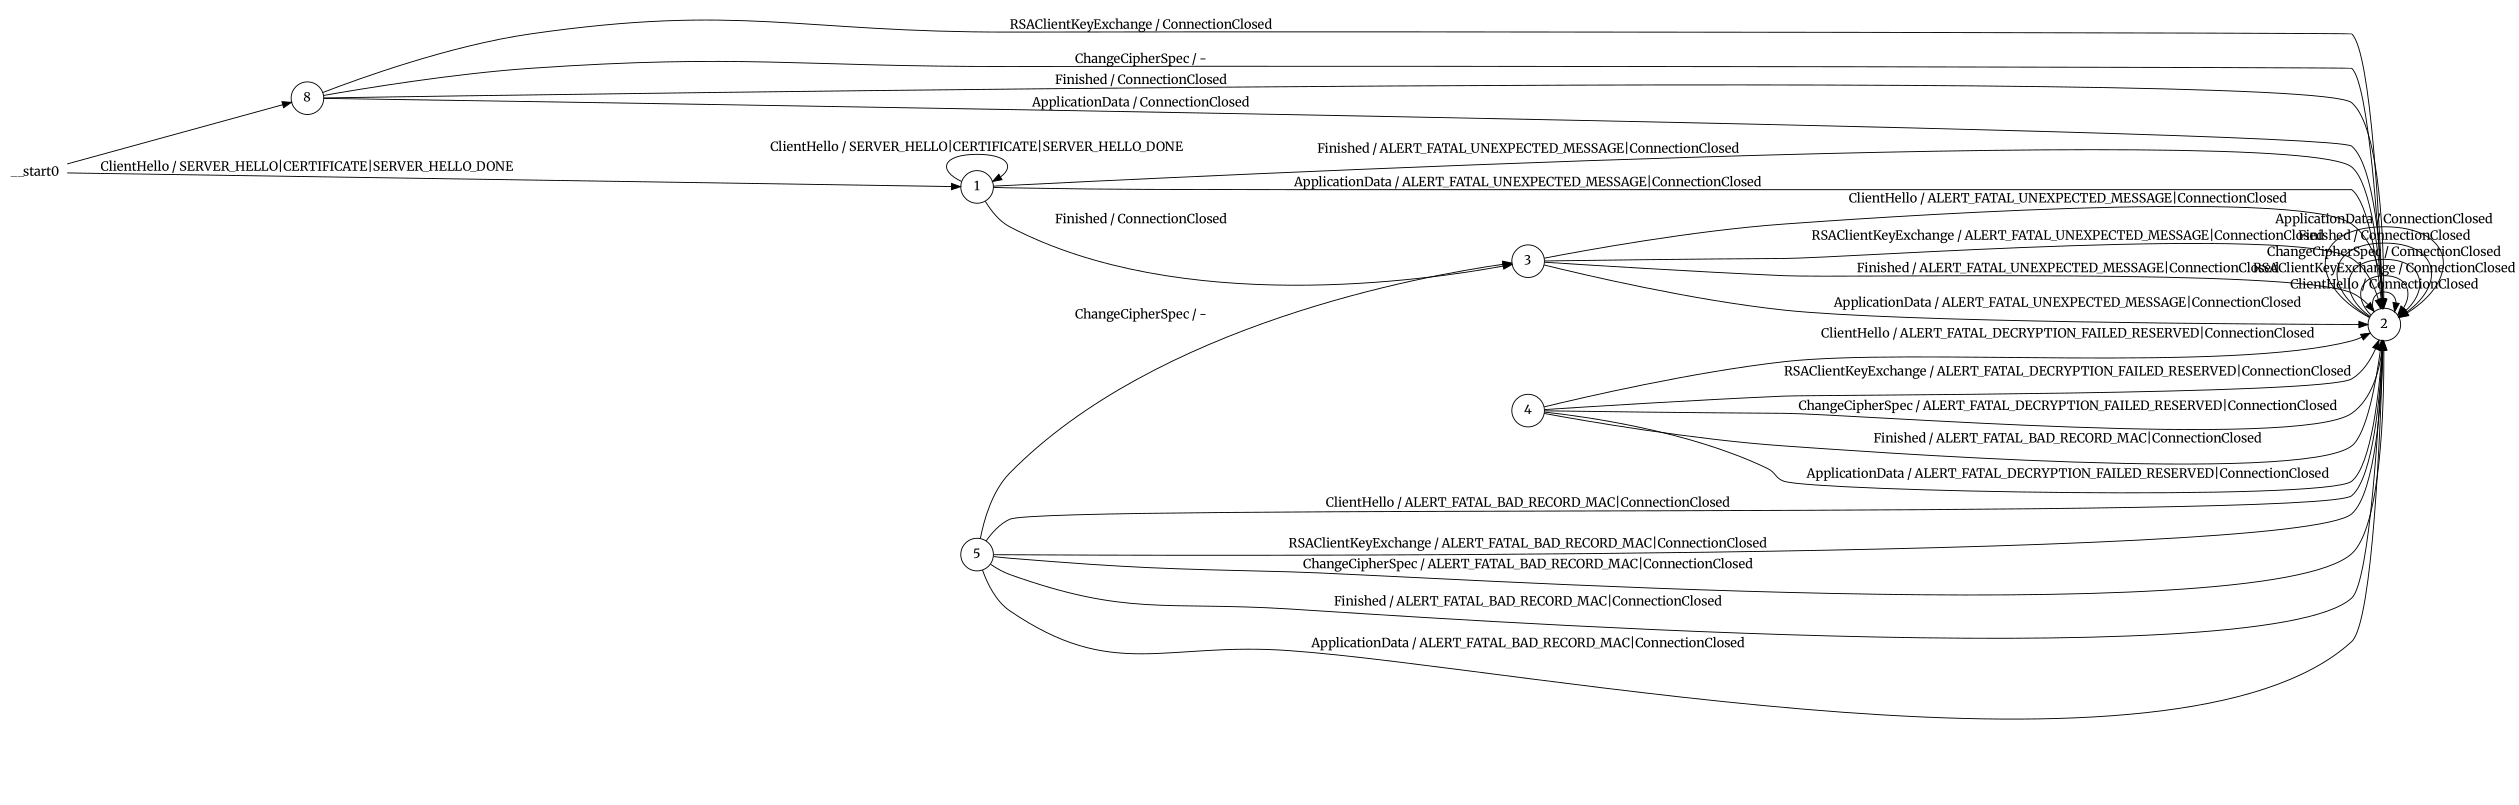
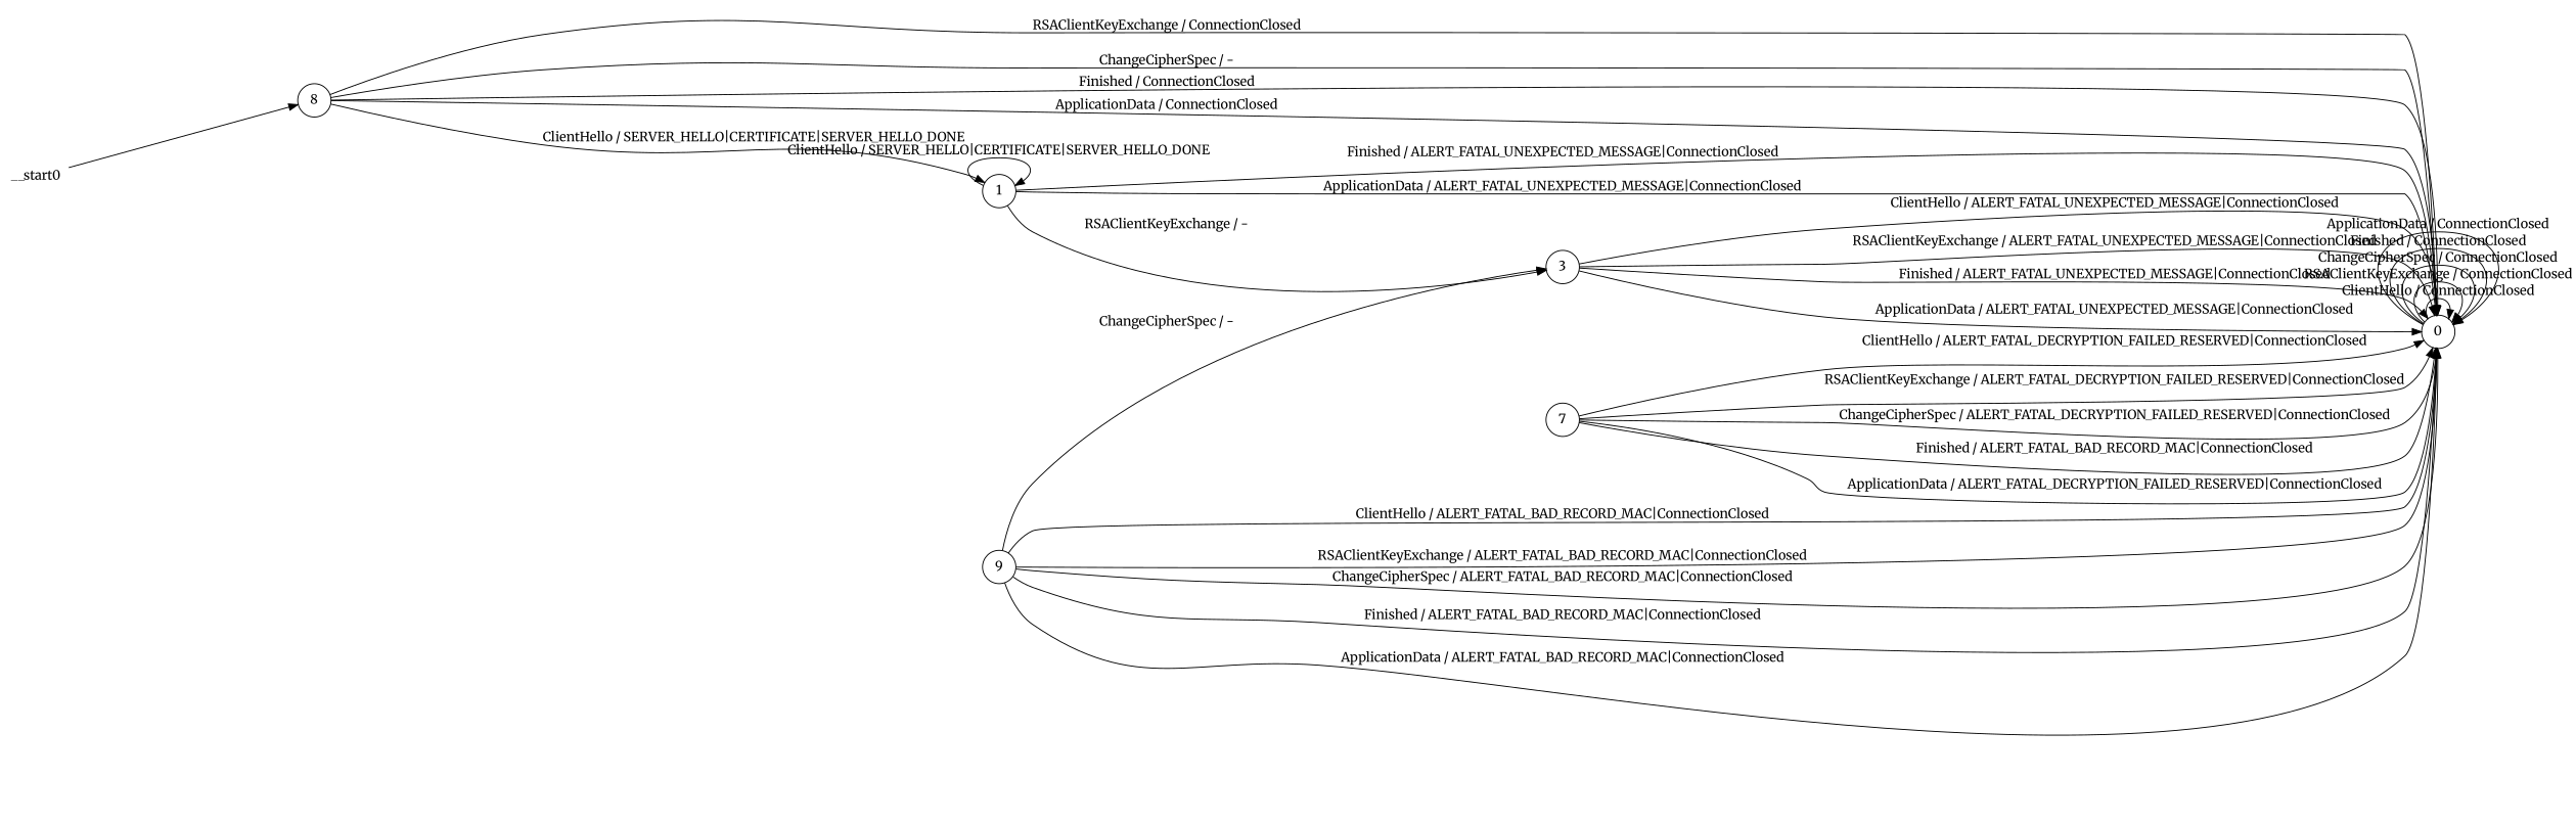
  digraph {
    fontname=Merriweather
    rankdir=LR
    node [fontname=Merriweather shape=circle]
    edge [fontname=Merriweather]
    __start0 [shape=none]
    n2 [label=8]
    n3 [label=1]
-   n4 [label=2]
+   n4 [label=0]
    n5 [label=3]
-   n6 [label=4]
-   n7 [label=5]
+   n6 [label=7]
+   n7 [label=9]
    __start0 -> n2
-   __start0 -> n3 [label="ClientHello / SERVER_HELLO|CERTIFICATE|SERVER_HELLO_DONE"]
+   n2 -> n3 [label="ClientHello / SERVER_HELLO|CERTIFICATE|SERVER_HELLO_DONE"]
    n2 -> n4 [label="RSAClientKeyExchange / ConnectionClosed"]
    n2 -> n4 [label="ChangeCipherSpec / -"]
    n2 -> n4 [label="Finished / ConnectionClosed"]
    n2 -> n4 [label="ApplicationData / ConnectionClosed"]
    n3 -> n3 [label="ClientHello / SERVER_HELLO|CERTIFICATE|SERVER_HELLO_DONE"]
    n3 -> n4 [label="Finished / ALERT_FATAL_UNEXPECTED_MESSAGE|ConnectionClosed"]
    n3 -> n4 [label="ApplicationData / ALERT_FATAL_UNEXPECTED_MESSAGE|ConnectionClosed"]
-   n3 -> n5 [label="Finished / ConnectionClosed"]
+   n3 -> n5 [label="RSAClientKeyExchange / -"]
    n4 -> n4 [label="ClientHello / ConnectionClosed"]
    n4 -> n4 [label="RSAClientKeyExchange / ConnectionClosed"]
    n4 -> n4 [label="ChangeCipherSpec / ConnectionClosed"]
    n4 -> n4 [label="Finished / ConnectionClosed"]
    n4 -> n4 [label="ApplicationData / ConnectionClosed"]
    n5 -> n4 [label="ClientHello / ALERT_FATAL_UNEXPECTED_MESSAGE|ConnectionClosed"]
    n5 -> n4 [label="RSAClientKeyExchange / ALERT_FATAL_UNEXPECTED_MESSAGE|ConnectionClosed"]
    n5 -> n4 [label="Finished / ALERT_FATAL_UNEXPECTED_MESSAGE|ConnectionClosed"]
    n5 -> n4 [label="ApplicationData / ALERT_FATAL_UNEXPECTED_MESSAGE|ConnectionClosed"]
    n6 -> n4 [label="ClientHello / ALERT_FATAL_DECRYPTION_FAILED_RESERVED|ConnectionClosed"]
    n6 -> n4 [label="RSAClientKeyExchange / ALERT_FATAL_DECRYPTION_FAILED_RESERVED|ConnectionClosed"]
    n6 -> n4 [label="ChangeCipherSpec / ALERT_FATAL_DECRYPTION_FAILED_RESERVED|ConnectionClosed"]
    n6 -> n4 [label="Finished / ALERT_FATAL_BAD_RECORD_MAC|ConnectionClosed"]
    n6 -> n4 [label="ApplicationData / ALERT_FATAL_DECRYPTION_FAILED_RESERVED|ConnectionClosed"]
    n7 -> n4 [label="ClientHello / ALERT_FATAL_BAD_RECORD_MAC|ConnectionClosed"]
    n7 -> n4 [label="RSAClientKeyExchange / ALERT_FATAL_BAD_RECORD_MAC|ConnectionClosed"]
    n7 -> n4 [label="ChangeCipherSpec / ALERT_FATAL_BAD_RECORD_MAC|ConnectionClosed"]
    n7 -> n4 [label="Finished / ALERT_FATAL_BAD_RECORD_MAC|ConnectionClosed"]
    n7 -> n4 [label="ApplicationData / ALERT_FATAL_BAD_RECORD_MAC|ConnectionClosed"]
    n7 -> n5 [label="ChangeCipherSpec / -"]
  }
